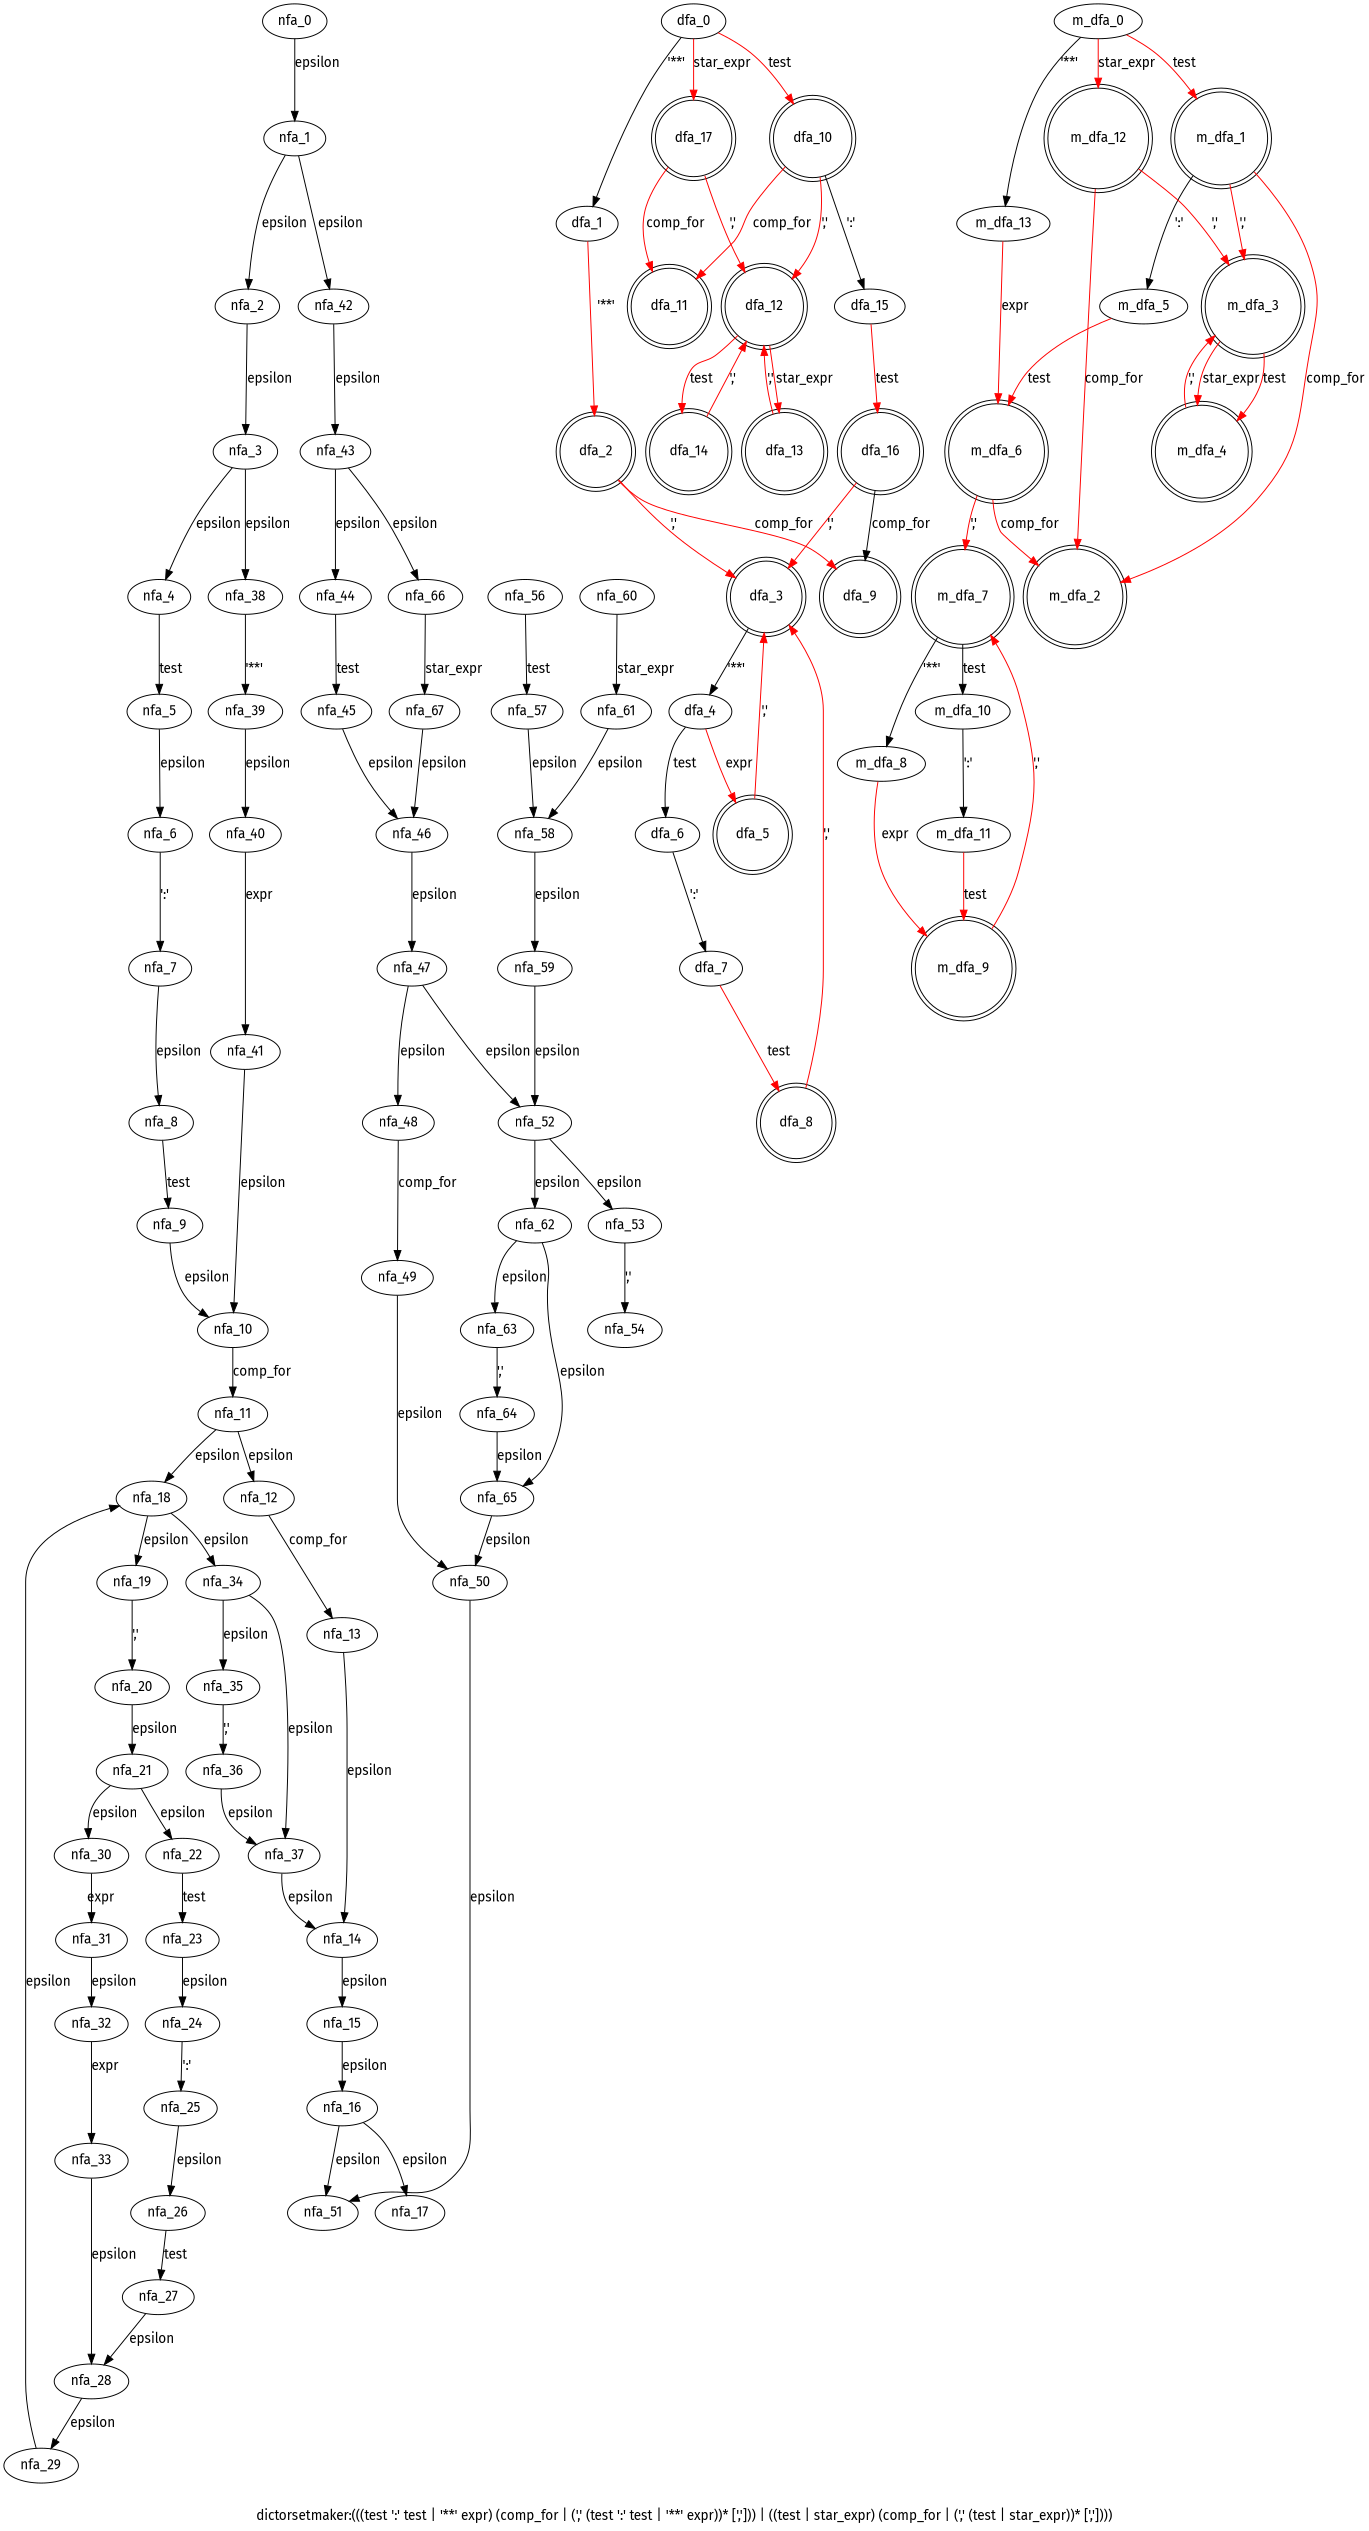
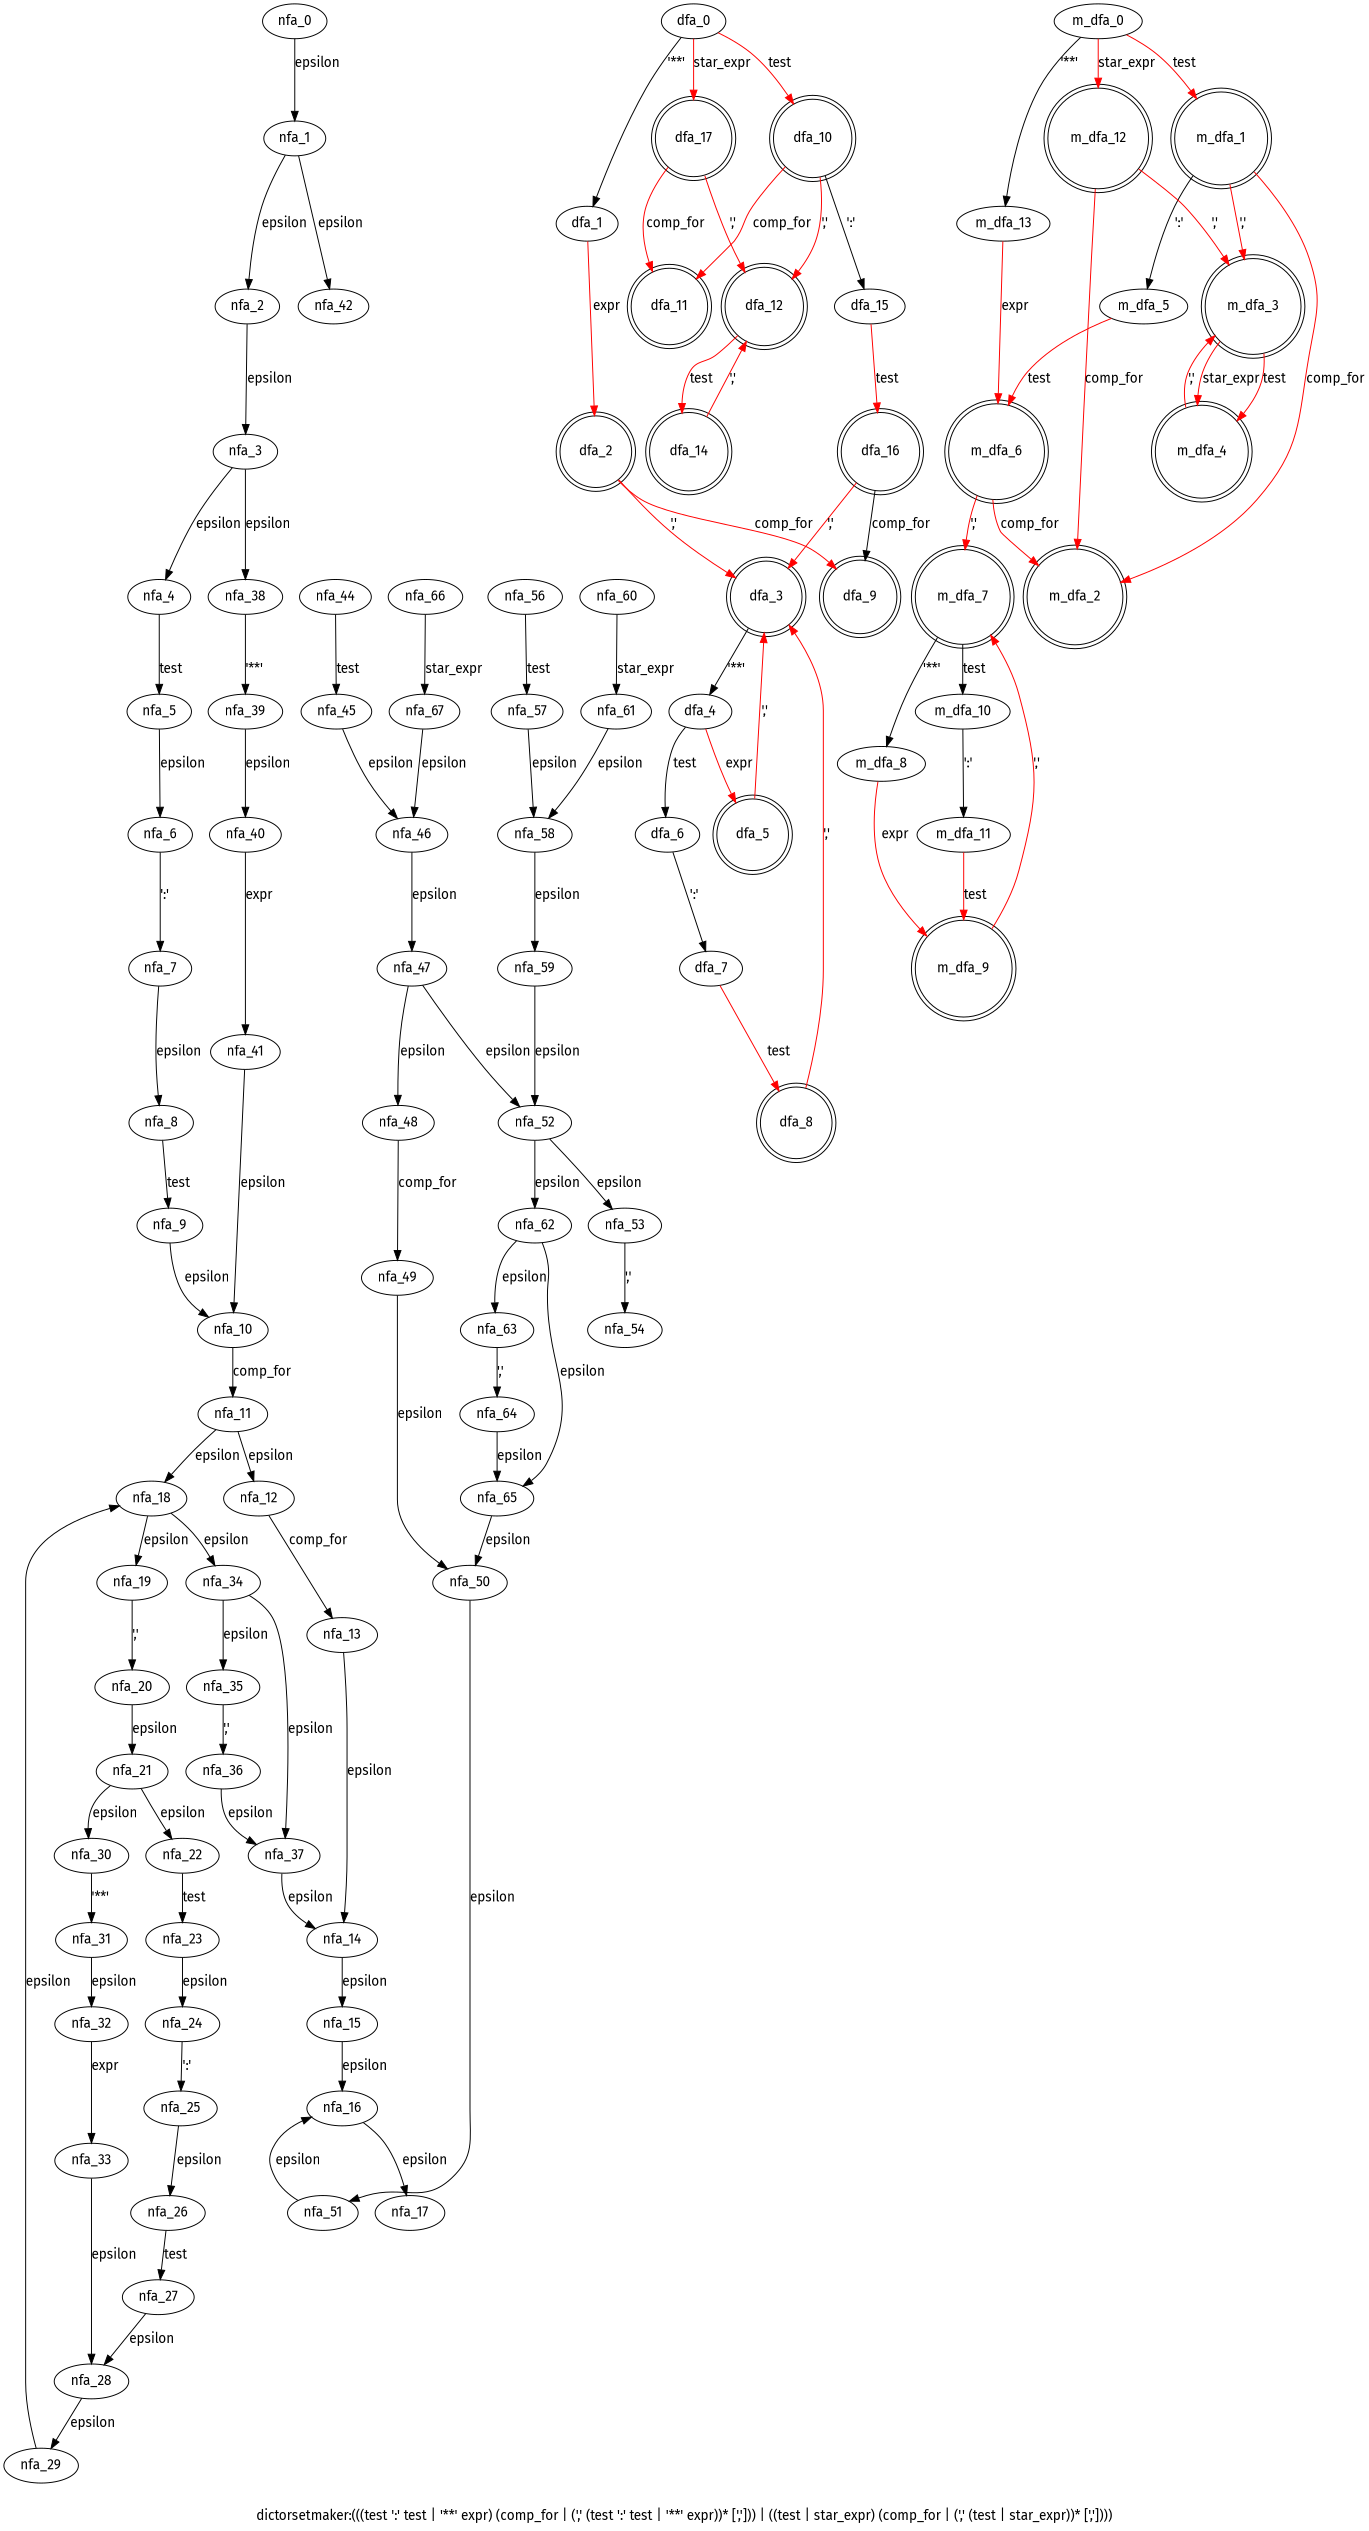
  digraph {
    fontname="Fira Sans"
    label="dictorsetmaker:(((test ':' test | '**' expr) (comp_for | (',' (test ':' test | '**' expr))* [','])) | ((test | star_expr) (comp_for | (',' (test | star_expr))* [','])))"
    node [fontname="Fira Sans"]
    edge [fontname="Fira Sans"]
    nfa_0
    nfa_1
    nfa_2
    nfa_42
    nfa_3
    nfa_4
    nfa_38
    nfa_5
    nfa_6
    nfa_7
    nfa_8
    nfa_9
    nfa_10
    nfa_11
    nfa_12
    nfa_18
    nfa_13
    nfa_14
    nfa_15
    nfa_16
    nfa_17
    nfa_19
    nfa_34
    nfa_20
    nfa_21
    nfa_22
    nfa_30
    nfa_23
    nfa_24
    nfa_25
    nfa_26
    nfa_27
    nfa_28
    nfa_29
    nfa_31
    nfa_32
    nfa_33
    nfa_35
    nfa_37
    nfa_36
    nfa_39
    nfa_40
    nfa_41
-   nfa_43
    nfa_44
    nfa_66
    nfa_45
    nfa_46
    nfa_47
    nfa_48
    nfa_52
    nfa_49
    nfa_50
    nfa_51
    nfa_53
    nfa_62
    nfa_54
    nfa_56
    nfa_60
    nfa_57
    nfa_58
    nfa_59
    nfa_61
    nfa_63
    nfa_65
    nfa_64
    nfa_67
    dfa_0
    dfa_1
    dfa_10 [shape=doublecircle]
    dfa_17 [shape=doublecircle]
    dfa_2 [shape=doublecircle]
    dfa_3 [shape=doublecircle]
    dfa_9 [shape=doublecircle]
    dfa_4
    dfa_6
    dfa_5 [shape=doublecircle]
    dfa_7
    dfa_8 [shape=doublecircle]
    dfa_11 [shape=doublecircle]
    dfa_12 [shape=doublecircle]
    dfa_15
-   dfa_13 [shape=doublecircle]
    dfa_14 [shape=doublecircle]
    dfa_16 [shape=doublecircle]
    m_dfa_1 [shape=doublecircle]
    m_dfa_0
    m_dfa_12 [shape=doublecircle]
    m_dfa_13
    m_dfa_2 [shape=doublecircle]
    m_dfa_3 [shape=doublecircle]
    m_dfa_5
    m_dfa_4 [shape=doublecircle]
    m_dfa_6 [shape=doublecircle]
    m_dfa_7 [shape=doublecircle]
    m_dfa_8
    m_dfa_10
    m_dfa_9 [shape=doublecircle]
    m_dfa_11
    subgraph sub_1 {
      nfa_0
      nfa_1
      nfa_2
      nfa_42
      nfa_3
      nfa_4
      nfa_38
      nfa_5
      nfa_6
      nfa_7
      nfa_8
      nfa_9
      nfa_10
      nfa_11
      nfa_12
      nfa_18
      nfa_13
      nfa_14
      nfa_15
      nfa_16
      nfa_17
      nfa_19
      nfa_34
      nfa_20
      nfa_21
      nfa_22
      nfa_30
      nfa_23
      nfa_24
      nfa_25
      nfa_26
      nfa_27
      nfa_28
      nfa_29
      nfa_31
      nfa_32
      nfa_33
      nfa_35
      nfa_37
      nfa_36
      nfa_39
      nfa_40
      nfa_41
-     nfa_43
      nfa_44
      nfa_66
      nfa_45
      nfa_46
      nfa_47
      nfa_48
      nfa_52
      nfa_49
      nfa_50
      nfa_51
      nfa_53
      nfa_62
      nfa_54
      nfa_56
      nfa_60
      nfa_57
      nfa_58
      nfa_59
      nfa_61
      nfa_63
      nfa_65
      nfa_64
      nfa_67
    }
    subgraph sub_2 {
      dfa_0
      dfa_1
      dfa_10
      dfa_17
      dfa_2
      dfa_3
      dfa_9
      dfa_4
      dfa_6
      dfa_5
      dfa_7
      dfa_8
      dfa_11
      dfa_12
      dfa_15
-     dfa_13
      dfa_14
      dfa_16
    }
    subgraph sub_3 {
      m_dfa_1
      m_dfa_0
      m_dfa_12
      m_dfa_13
      m_dfa_2
      m_dfa_3
      m_dfa_5
      m_dfa_4
      m_dfa_6
      m_dfa_7
      m_dfa_8
      m_dfa_10
      m_dfa_9
      m_dfa_11
    }
    nfa_0 -> nfa_1 [label=epsilon]
    nfa_1 -> nfa_2 [label=epsilon]
    nfa_1 -> nfa_42 [label=epsilon]
    nfa_2 -> nfa_3 [label=epsilon]
-   nfa_42 -> nfa_43 [label=epsilon]
    nfa_3 -> nfa_4 [label=epsilon]
    nfa_3 -> nfa_38 [label=epsilon]
    nfa_4 -> nfa_5 [label=test]
    nfa_38 -> nfa_39 [label="'**'"]
    nfa_5 -> nfa_6 [label=epsilon]
    nfa_6 -> nfa_7 [label="':'"]
    nfa_7 -> nfa_8 [label=epsilon]
    nfa_8 -> nfa_9 [label=test]
    nfa_9 -> nfa_10 [label=epsilon]
    nfa_10 -> nfa_11 [label=comp_for]
    nfa_11 -> nfa_12 [label=epsilon]
    nfa_11 -> nfa_18 [label=epsilon]
    nfa_12 -> nfa_13 [label=comp_for]
    nfa_18 -> nfa_19 [label=epsilon]
    nfa_18 -> nfa_34 [label=epsilon]
    nfa_13 -> nfa_14 [label=epsilon]
    nfa_14 -> nfa_15 [label=epsilon]
    nfa_15 -> nfa_16 [label=epsilon]
    nfa_16 -> nfa_17 [label=epsilon]
    nfa_19 -> nfa_20 [label="','"]
    nfa_34 -> nfa_35 [label=epsilon]
    nfa_34 -> nfa_37 [label=epsilon]
    nfa_20 -> nfa_21 [label=epsilon]
    nfa_21 -> nfa_22 [label=epsilon]
    nfa_21 -> nfa_30 [label=epsilon]
    nfa_22 -> nfa_23 [label=test]
-   nfa_30 -> nfa_31 [label=expr]
+   nfa_30 -> nfa_31 [label="'**'"]
    nfa_23 -> nfa_24 [label=epsilon]
    nfa_24 -> nfa_25 [label="':'"]
    nfa_25 -> nfa_26 [label=epsilon]
    nfa_26 -> nfa_27 [label=test]
    nfa_27 -> nfa_28 [label=epsilon]
    nfa_28 -> nfa_29 [label=epsilon]
    nfa_29 -> nfa_18 [label=epsilon]
    nfa_31 -> nfa_32 [label=epsilon]
    nfa_32 -> nfa_33 [label=expr]
    nfa_33 -> nfa_28 [label=epsilon]
    nfa_35 -> nfa_36 [label="','"]
    nfa_37 -> nfa_14 [label=epsilon]
    nfa_36 -> nfa_37 [label=epsilon]
    nfa_39 -> nfa_40 [label=epsilon]
    nfa_40 -> nfa_41 [label=expr]
    nfa_41 -> nfa_10 [label=epsilon]
-   nfa_43 -> nfa_44 [label=epsilon]
-   nfa_43 -> nfa_66 [label=epsilon]
    nfa_44 -> nfa_45 [label=test]
    nfa_66 -> nfa_67 [label=star_expr]
    nfa_45 -> nfa_46 [label=epsilon]
    nfa_46 -> nfa_47 [label=epsilon]
    nfa_47 -> nfa_48 [label=epsilon]
    nfa_47 -> nfa_52 [label=epsilon]
    nfa_48 -> nfa_49 [label=comp_for]
    nfa_52 -> nfa_53 [label=epsilon]
    nfa_52 -> nfa_62 [label=epsilon]
    nfa_49 -> nfa_50 [label=epsilon]
    nfa_50 -> nfa_51 [label=epsilon]
-   nfa_16 -> nfa_51 [label=epsilon]
+   nfa_51 -> nfa_16 [label=epsilon]
    nfa_53 -> nfa_54 [label="','"]
    nfa_62 -> nfa_63 [label=epsilon]
    nfa_62 -> nfa_65 [label=epsilon]
    nfa_56 -> nfa_57 [label=test]
    nfa_60 -> nfa_61 [label=star_expr]
    nfa_57 -> nfa_58 [label=epsilon]
    nfa_58 -> nfa_59 [label=epsilon]
    nfa_59 -> nfa_52 [label=epsilon]
    nfa_61 -> nfa_58 [label=epsilon]
    nfa_63 -> nfa_64 [label="','"]
    nfa_65 -> nfa_50 [label=epsilon]
    nfa_64 -> nfa_65 [label=epsilon]
    nfa_67 -> nfa_46 [label=epsilon]
    dfa_0 -> dfa_1 [label="'**'"]
    dfa_0 -> dfa_10 [color=red label=test]
    dfa_0 -> dfa_17 [color=red label=star_expr]
-   dfa_1 -> dfa_2 [color=red label="'**'"]
+   dfa_1 -> dfa_2 [color=red label=expr]
    dfa_10 -> dfa_11 [color=red label=comp_for]
    dfa_10 -> dfa_12 [color=red label="','"]
    dfa_10 -> dfa_15 [label="':'"]
    dfa_17 -> dfa_11 [color=red label=comp_for]
    dfa_17 -> dfa_12 [color=red label="','"]
    dfa_2 -> dfa_3 [color=red label="','"]
    dfa_2 -> dfa_9 [color=red label=comp_for]
    dfa_3 -> dfa_4 [label="'**'"]
    dfa_4 -> dfa_6 [label=test]
    dfa_4 -> dfa_5 [color=red label=expr]
    dfa_6 -> dfa_7 [label="':'"]
    dfa_5 -> dfa_3 [color=red label="','"]
    dfa_7 -> dfa_8 [color=red label=test]
    dfa_8 -> dfa_3 [color=red label="','"]
-   dfa_12 -> dfa_13 [color=red label=star_expr]
    dfa_12 -> dfa_14 [color=red label=test]
    dfa_15 -> dfa_16 [color=red label=test]
-   dfa_13 -> dfa_12 [color=red label="','"]
    dfa_14 -> dfa_12 [color=red label="','"]
    dfa_16 -> dfa_3 [color=red label="','"]
    dfa_16 -> dfa_9 [color=black label=comp_for]
    m_dfa_1 -> m_dfa_2 [color=red label=comp_for]
    m_dfa_1 -> m_dfa_3 [color=red label="','"]
    m_dfa_1 -> m_dfa_5 [label="':'"]
    m_dfa_0 -> m_dfa_1 [color=red label=test]
    m_dfa_0 -> m_dfa_12 [color=red label=star_expr]
    m_dfa_0 -> m_dfa_13 [label="'**'"]
    m_dfa_12 -> m_dfa_2 [color=red label=comp_for]
    m_dfa_12 -> m_dfa_3 [color=red label="','"]
    m_dfa_13 -> m_dfa_6 [color=red label=expr]
    m_dfa_3 -> m_dfa_4 [color=red label=star_expr]
    m_dfa_3 -> m_dfa_4 [color=red label=test]
    m_dfa_5 -> m_dfa_6 [color=red label=test]
    m_dfa_4 -> m_dfa_3 [color=red label="','"]
    m_dfa_6 -> m_dfa_2 [color=red label=comp_for]
    m_dfa_6 -> m_dfa_7 [color=red label="','"]
    m_dfa_7 -> m_dfa_8 [label="'**'"]
    m_dfa_7 -> m_dfa_10 [label=test]
    m_dfa_8 -> m_dfa_9 [color=red label=expr]
    m_dfa_10 -> m_dfa_11 [label="':'"]
    m_dfa_9 -> m_dfa_7 [color=red label="','"]
    m_dfa_11 -> m_dfa_9 [color=red label=test]
  }
